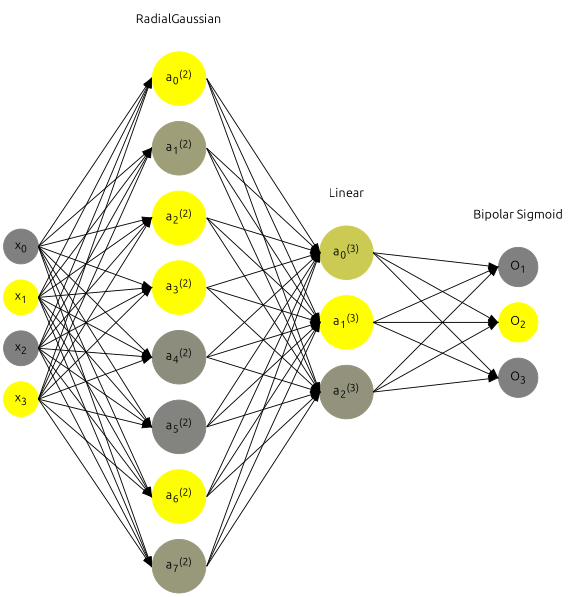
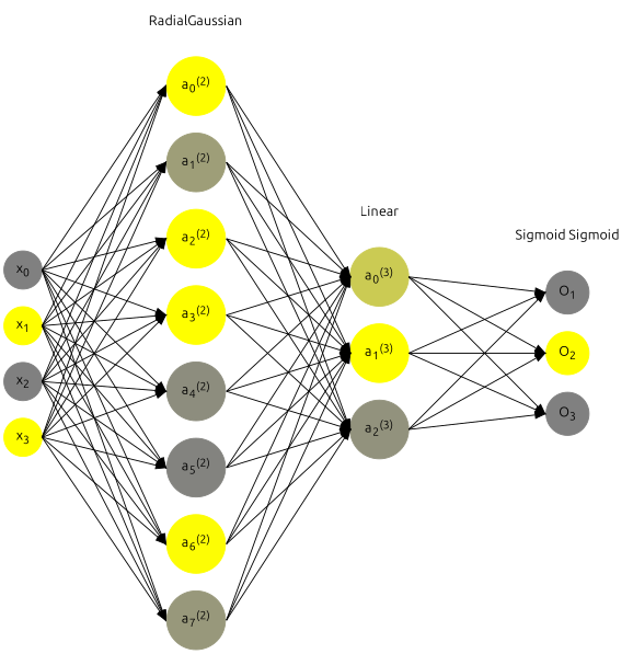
  digraph {
    rankdir=LR
    ranksep=1.4
    splines=false
    fontname=Ubuntu
    node [color="0.1667, 0.0, 0.5" fillcolor="0.1667, 0.0, 0.5" shape=circle style=filled fontname=Ubuntu]
    edge [headport=w style=solid tailport=e fontname=Ubuntu]
    n1 [label=<x<sub>0</sub>>]
    n2 [color="0.1667, 1.0, 1.0" fillcolor="0.1667, 1.0, 1.0" label=<x<sub>1</sub>>]
    n3 [label=<x<sub>2</sub>>]
    n4 [color="0.1667, 1.0, 1.0" fillcolor="0.1667, 1.0, 1.0" label=<x<sub>3</sub>>]
    n5 [color="0.1667, 0.999053, 0.999526" fillcolor="0.1667, 0.999053, 0.999526" label=<a<sub>0</sub><sup>(2)</sup>>]
    n6 [color="0.1667, 0.235468, 0.617734" fillcolor="0.1667, 0.235468, 0.617734" label=<a<sub>1</sub><sup>(2)</sup>>]
    n7 [color="0.1667, 0.999879, 0.999940" fillcolor="0.1667, 0.999879, 0.999940" label=<a<sub>2</sub><sup>(2)</sup>>]
    n8 [color="0.1667, 0.999372, 0.999686" fillcolor="0.1667, 0.999372, 0.999686" label=<a<sub>3</sub><sup>(2)</sup>>]
    n9 [color="0.1667, 0.106458, 0.553229" fillcolor="0.1667, 0.106458, 0.553229" label=<a<sub>4</sub><sup>(2)</sup>>]
    n10 [color="0.1667, 0.023686, 0.511843" fillcolor="0.1667, 0.023686, 0.511843" label=<a<sub>5</sub><sup>(2)</sup>>]
    n11 [color="0.1667, 0.983557, 0.991779" fillcolor="0.1667, 0.983557, 0.991779" label=<a<sub>6</sub><sup>(2)</sup>>]
    n12 [color="0.1667, 0.192665, 0.596332" fillcolor="0.1667, 0.192665, 0.596332" label=<a<sub>7</sub><sup>(2)</sup>>]
    n13 [color="0.1667, 0.588961, 0.794481" fillcolor="0.1667, 0.588961, 0.794481" label=<a<sub>0</sub><sup>(3)</sup>>]
    n14 [color="0.1667, 2.555095, 1.777547" fillcolor="0.1667, 2.555095, 1.777547" label=<a<sub>1</sub><sup>(3)</sup>>]
    n15 [color="0.1667, 0.145222, 0.572611" fillcolor="0.1667, 0.145222, 0.572611" label=<a<sub>2</sub><sup>(3)</sup>>]
    n16 [label=<O<sub>1</sub>>]
    n17 [color="0.1667, 1.0, 1.0" fillcolor="0.1667, 1.0, 1.0" label=<O<sub>2</sub>>]
    n18 [label=<O<sub>3</sub>>]
    n19 [label=RadialGaussian shape=plaintext color="" fillcolor="" style=""]
    n20 [label=Linear shape=plaintext color="" fillcolor="" style=""]
-   n21 [label="Bipolar Sigmoid" shape=plaintext color="" fillcolor="" style=""]
+   n21 [label="Sigmoid Sigmoid" shape=plaintext color="" fillcolor="" style=""]
    subgraph sub_1 {
      n1
    }
    subgraph sub_2 {
      n2
    }
    subgraph sub_3 {
      n3
    }
    subgraph sub_4 {
      n4
    }
    subgraph sub_5 {
      n5
    }
    subgraph sub_6 {
      n6
    }
    subgraph sub_7 {
      n7
    }
    subgraph sub_8 {
      n8
    }
    subgraph sub_9 {
      n9
    }
    subgraph sub_10 {
      n10
    }
    subgraph sub_11 {
      n11
    }
    subgraph sub_12 {
      n12
    }
    subgraph sub_13 {
      n13
    }
    subgraph sub_14 {
      n14
    }
    subgraph sub_15 {
      n15
    }
    subgraph sub_16 {
      n16
    }
    subgraph sub_17 {
      n17
    }
    subgraph sub_18 {
      n18
    }
    subgraph sub_19 {
      rank=same
      n1
      n2
      n3
      n4
    }
    subgraph sub_20 {
      rank=same
      n5
      n6
      n7
      n8
      n9
      n10
      n11
      n12
    }
    subgraph sub_21 {
      rank=same
      n13
      n14
      n15
    }
    subgraph sub_22 {
      rank=same
      n16
      n17
      n18
    }
    subgraph sub_23 {
      rank=same
      n5
      n19
    }
    subgraph sub_24 {
      rank=same
      n13
      n20
    }
    subgraph sub_25 {
      rank=same
      n16
      n21
    }
    n1 -> n2 [style=invis]
    n1 -> n5
    n1 -> n6
    n1 -> n7
    n1 -> n8
    n1 -> n9
    n1 -> n10
    n1 -> n11
    n1 -> n12
    n2 -> n3 [style=invis]
    n2 -> n5
    n2 -> n6
    n2 -> n7
    n2 -> n8
    n2 -> n9
    n2 -> n10
    n2 -> n11
    n2 -> n12
    n3 -> n4 [style=invis]
    n3 -> n5
    n3 -> n6
    n3 -> n7
    n3 -> n8
    n3 -> n9
    n3 -> n10
    n3 -> n11
    n3 -> n12
    n4 -> n5
    n4 -> n6
    n4 -> n7
    n4 -> n8
    n4 -> n9
    n4 -> n10
    n4 -> n11
    n4 -> n12
    n5 -> n6 [style=invis]
    n5 -> n13
    n5 -> n14
    n5 -> n15
    n6 -> n7 [style=invis]
    n6 -> n13
    n6 -> n14
    n6 -> n15
    n7 -> n8 [style=invis]
    n7 -> n13
    n7 -> n14
    n7 -> n15
    n8 -> n9 [style=invis]
    n8 -> n13
    n8 -> n14
    n8 -> n15
    n9 -> n10 [style=invis]
    n9 -> n13
    n9 -> n14
    n9 -> n15
    n10 -> n11 [style=invis]
    n10 -> n13
    n10 -> n14
    n10 -> n15
    n11 -> n12 [style=invis]
    n11 -> n13
    n11 -> n14
    n11 -> n15
    n12 -> n13
    n12 -> n14
    n12 -> n15
    n13 -> n14 [style=invis]
    n13 -> n16
    n13 -> n17
    n13 -> n18
    n14 -> n15 [style=invis]
    n14 -> n16
    n14 -> n17
    n14 -> n18
    n15 -> n16
    n15 -> n17
    n15 -> n18
    n16 -> n17 [style=invis]
    n17 -> n18 [style=invis]
    n19 -> n5 [style=invis]
    n20 -> n13 [style=invis]
    n21 -> n16 [style=invis]
  }
